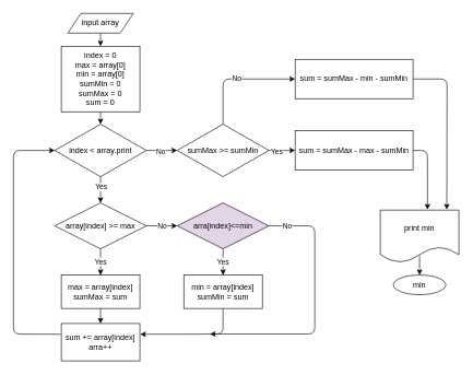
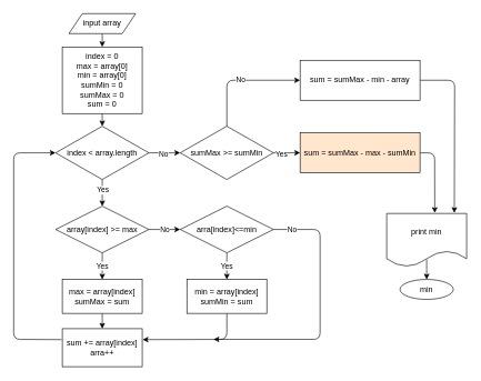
  <mxCell id="0" />
  <mxCell id="1" parent="0" />
  <mxCell id="2" style="edgeStyle=none;html=1;exitX=0.5;exitY=1;exitDx=0;exitDy=0;entryX=0.5;entryY=0;entryDx=0;entryDy=0;" parent="1" source="3" target="5" edge="1"><mxGeometry relative="1" as="geometry" /></mxCell>
  <mxCell id="3" value="input array" style="shape=parallelogram;perimeter=parallelogramPerimeter;whiteSpace=wrap;html=1;fixedSize=1;" parent="1" vertex="1"><mxGeometry x="103" y="20" width="100" height="30" as="geometry" /></mxCell>
  <mxCell id="4" style="edgeStyle=none;html=1;exitX=0.5;exitY=1;exitDx=0;exitDy=0;entryX=0.5;entryY=0;entryDx=0;entryDy=0;" parent="1" source="5" target="10" edge="1"><mxGeometry relative="1" as="geometry" /></mxCell>
  <mxCell id="5" value="index = 0&lt;br&gt;max = array[0]&lt;br&gt;min = array[0]&lt;br&gt;sumMin = 0&lt;br&gt;sumMax = 0&lt;br&gt;sum = 0" style="rounded=0;whiteSpace=wrap;html=1;" parent="1" vertex="1"><mxGeometry x="93" y="70" width="120" height="100" as="geometry" /></mxCell>
  <mxCell id="6" style="edgeStyle=none;html=1;exitX=0.5;exitY=1;exitDx=0;exitDy=0;entryX=0.5;entryY=0;entryDx=0;entryDy=0;" parent="1" source="10" target="13" edge="1"><mxGeometry relative="1" as="geometry" /></mxCell>
  <mxCell id="7" value="Yes" style="edgeLabel;html=1;align=center;verticalAlign=middle;resizable=0;points=[];" parent="6" vertex="1" connectable="0"><mxGeometry x="-0.23" relative="1" as="geometry"><mxPoint as="offset" /></mxGeometry></mxCell>
  <mxCell id="8" style="edgeStyle=none;html=1;exitX=1;exitY=0.5;exitDx=0;exitDy=0;" parent="1" source="10" target="29" edge="1"><mxGeometry relative="1" as="geometry"><mxPoint x="270" y="230" as="targetPoint" /></mxGeometry></mxCell>
  <mxCell id="9" value="No" style="edgeLabel;html=1;align=center;verticalAlign=middle;resizable=0;points=[];" parent="8" vertex="1" connectable="0"><mxGeometry x="-0.126" y="-1" relative="1" as="geometry"><mxPoint as="offset" /></mxGeometry></mxCell>
- <mxCell id="10" value="index &amp;lt; array.print" style="rhombus;whiteSpace=wrap;html=1;" parent="1" vertex="1"><mxGeometry x="83" y="189" width="140" height="80" as="geometry" /></mxCell>
+ <mxCell id="10" value="index &amp;lt; array.length" style="rhombus;whiteSpace=wrap;html=1;" parent="1" vertex="1"><mxGeometry x="83" y="189" width="140" height="80" as="geometry" /></mxCell>
  <mxCell id="11" value="Yes" style="edgeStyle=none;html=1;exitX=0.5;exitY=1;exitDx=0;exitDy=0;entryX=0.5;entryY=0;entryDx=0;entryDy=0;" parent="1" source="13" target="15" edge="1"><mxGeometry relative="1" as="geometry" /></mxCell>
  <mxCell id="12" value="No" style="edgeStyle=none;html=1;exitX=1;exitY=0.5;exitDx=0;exitDy=0;entryX=0;entryY=0.5;entryDx=0;entryDy=0;" parent="1" source="13" target="24" edge="1"><mxGeometry relative="1" as="geometry" /></mxCell>
  <mxCell id="13" value="array[index] &amp;gt;= max" style="rhombus;whiteSpace=wrap;html=1;" parent="1" vertex="1"><mxGeometry x="83" y="309" width="140" height="70" as="geometry" /></mxCell>
  <mxCell id="14" style="edgeStyle=none;html=1;exitX=0.5;exitY=1;exitDx=0;exitDy=0;entryX=0.5;entryY=0;entryDx=0;entryDy=0;" parent="1" source="15" target="16" edge="1"><mxGeometry relative="1" as="geometry" /></mxCell>
  <mxCell id="15" value="max = array[index]&lt;br&gt;sumMax = sum" style="rounded=0;whiteSpace=wrap;html=1;" parent="1" vertex="1"><mxGeometry x="93" y="419" width="120" height="51" as="geometry" /></mxCell>
  <mxCell id="16" value="sum += array[index]&lt;br&gt;arra++" style="rounded=0;whiteSpace=wrap;html=1;" parent="1" vertex="1"><mxGeometry x="93" y="493" width="120" height="57" as="geometry" /></mxCell>
  <mxCell id="17" style="edgeStyle=none;html=1;exitX=0.5;exitY=1;exitDx=0;exitDy=0;entryX=1.005;entryY=0.287;entryDx=0;entryDy=0;entryPerimeter=0;" parent="1" source="18" target="16" edge="1"><mxGeometry relative="1" as="geometry"><Array as="points"><mxPoint x="340" y="509" /></Array><mxPoint x="220" y="509" as="targetPoint" /></mxGeometry></mxCell>
  <mxCell id="18" value="min = array[index]&lt;br&gt;sumMin = sum" style="rounded=0;whiteSpace=wrap;html=1;" parent="1" vertex="1"><mxGeometry x="280" y="419" width="120" height="51" as="geometry" /></mxCell>
  <mxCell id="19" value="min" style="ellipse;whiteSpace=wrap;html=1;" parent="1" vertex="1"><mxGeometry x="600" y="419" width="80" height="30" as="geometry" /></mxCell>
  <mxCell id="20" style="edgeStyle=none;html=1;exitX=0.5;exitY=1;exitDx=0;exitDy=0;entryX=0.5;entryY=0;entryDx=0;entryDy=0;" parent="1" edge="1"><mxGeometry relative="1" as="geometry"><mxPoint x="640" y="389" as="sourcePoint" /><mxPoint x="640" y="419" as="targetPoint" /></mxGeometry></mxCell>
  <mxCell id="21" value="Yes" style="edgeStyle=none;html=1;exitX=0.5;exitY=1;exitDx=0;exitDy=0;" parent="1" source="24" target="18" edge="1"><mxGeometry relative="1" as="geometry" /></mxCell>
  <mxCell id="22" style="edgeStyle=none;html=1;exitX=1;exitY=0.5;exitDx=0;exitDy=0;" parent="1" source="24" edge="1"><mxGeometry relative="1" as="geometry"><mxPoint x="320" y="509" as="targetPoint" /><Array as="points"><mxPoint x="480" y="344" /><mxPoint x="480" y="509" /><mxPoint x="410" y="509" /></Array></mxGeometry></mxCell>
  <mxCell id="23" value="No" style="edgeLabel;html=1;align=center;verticalAlign=middle;resizable=0;points=[];" parent="22" vertex="1" connectable="0"><mxGeometry x="-0.863" relative="1" as="geometry"><mxPoint as="offset" /></mxGeometry></mxCell>
- <mxCell id="24" value="arra[index]&amp;lt;=min" style="rhombus;whiteSpace=wrap;html=1;fillColor=#e1d5e7;" parent="1" vertex="1"><mxGeometry x="270" y="309" width="140" height="70" as="geometry" /></mxCell>
+ <mxCell id="24" value="arra[index]&amp;lt;=min" style="rhombus;whiteSpace=wrap;html=1;" parent="1" vertex="1"><mxGeometry x="270" y="309" width="140" height="70" as="geometry" /></mxCell>
  <mxCell id="25" style="edgeStyle=none;html=1;exitX=-0.009;exitY=0.287;exitDx=0;exitDy=0;entryX=0;entryY=0.5;entryDx=0;entryDy=0;exitPerimeter=0;" edge="1" parent="1" source="16" target="10"><mxGeometry relative="1" as="geometry"><mxPoint x="80" y="229" as="targetPoint" /><Array as="points"><mxPoint x="20" y="509" /><mxPoint x="20" y="229" /></Array></mxGeometry></mxCell>
  <mxCell id="26" style="edgeStyle=none;html=1;exitX=1;exitY=0.5;exitDx=0;exitDy=0;entryX=0;entryY=0.5;entryDx=0;entryDy=0;" edge="1" parent="1" source="29" target="33"><mxGeometry relative="1" as="geometry" /></mxCell>
  <mxCell id="27" value="Yes" style="edgeLabel;html=1;align=center;verticalAlign=middle;resizable=0;points=[];" vertex="1" connectable="0" parent="26"><mxGeometry x="-0.434" y="-1" relative="1" as="geometry"><mxPoint as="offset" /></mxGeometry></mxCell>
  <mxCell id="28" value="No" style="edgeStyle=none;html=1;exitX=0.5;exitY=0;exitDx=0;exitDy=0;entryX=0;entryY=0.5;entryDx=0;entryDy=0;" edge="1" parent="1" source="29" target="31"><mxGeometry relative="1" as="geometry"><Array as="points"><mxPoint x="340" y="120" /></Array></mxGeometry></mxCell>
  <mxCell id="29" value="sumMax &amp;gt;= sumMin" style="rhombus;whiteSpace=wrap;html=1;" vertex="1" parent="1"><mxGeometry x="270" y="189" width="140" height="80" as="geometry" /></mxCell>
  <mxCell id="30" style="edgeStyle=none;html=1;exitX=1;exitY=0.5;exitDx=0;exitDy=0;entryX=0.846;entryY=-0.011;entryDx=0;entryDy=0;entryPerimeter=0;" edge="1" parent="1" source="31" target="34"><mxGeometry relative="1" as="geometry"><Array as="points"><mxPoint x="682" y="120" /></Array></mxGeometry></mxCell>
- <mxCell id="31" value="sum = sumMax - min - sumMin" style="rounded=0;whiteSpace=wrap;html=1;" vertex="1" parent="1"><mxGeometry x="450" y="90" width="180" height="60" as="geometry" /></mxCell>
+ <mxCell id="31" value="sum = sumMax - min - array" style="rounded=0;whiteSpace=wrap;html=1;" vertex="1" parent="1"><mxGeometry x="450" y="90" width="180" height="60" as="geometry" /></mxCell>
  <mxCell id="32" style="edgeStyle=none;html=1;exitX=1;exitY=0.5;exitDx=0;exitDy=0;entryX=0.601;entryY=-0.011;entryDx=0;entryDy=0;entryPerimeter=0;" edge="1" parent="1" source="33" target="34"><mxGeometry relative="1" as="geometry"><Array as="points"><mxPoint x="652" y="229" /></Array></mxGeometry></mxCell>
- <mxCell id="33" value="sum = sumMax - max - sumMin" style="rounded=0;whiteSpace=wrap;html=1;" vertex="1" parent="1"><mxGeometry x="450" y="199" width="180" height="60" as="geometry" /></mxCell>
+ <mxCell id="33" value="sum = sumMax - max - sumMin" style="rounded=0;whiteSpace=wrap;html=1;fillColor=#ffe6cc;" vertex="1" parent="1"><mxGeometry x="450" y="199" width="180" height="60" as="geometry" /></mxCell>
  <mxCell id="34" value="print min" style="shape=document;whiteSpace=wrap;html=1;boundedLbl=1;" vertex="1" parent="1"><mxGeometry x="580" y="320" width="120" height="80" as="geometry" /></mxCell>
